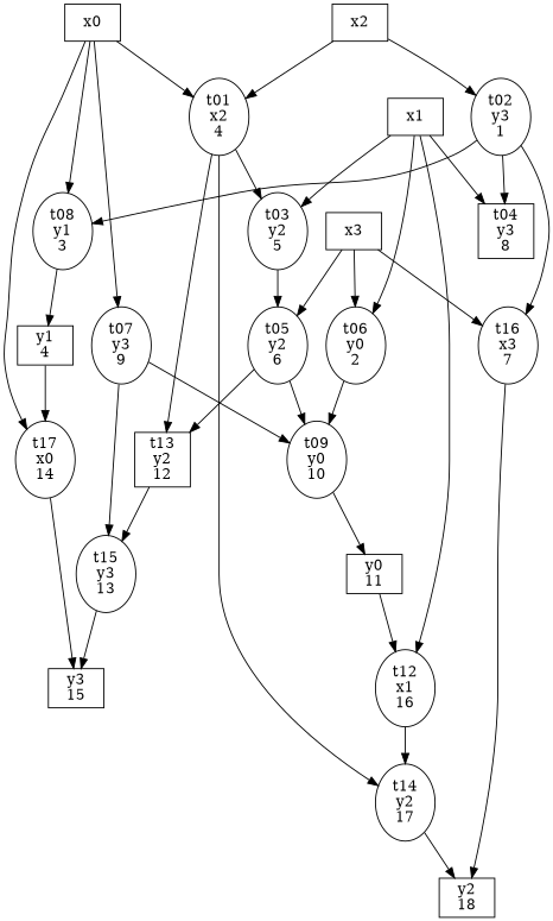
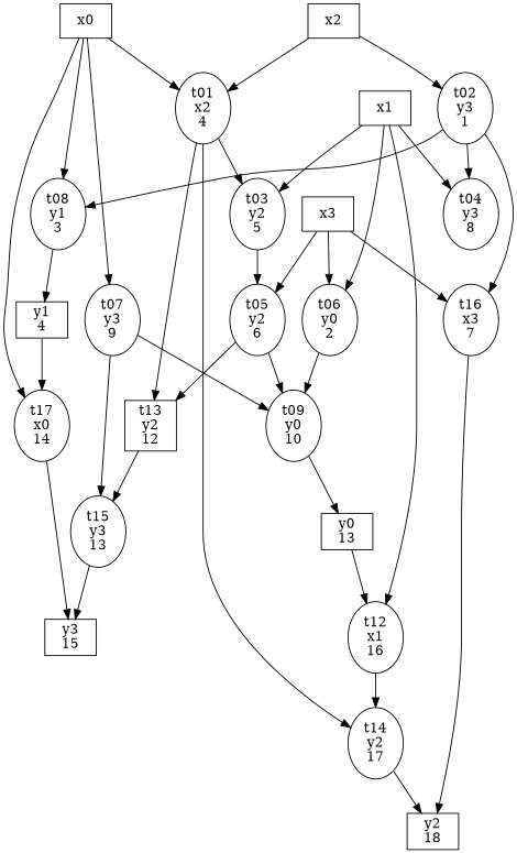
  strict digraph {
    x0 [shape=box]
    t08 [label="\N\ny1\n3"]
    t01 [label="\N\nx2\n4"]
    t07 [label="\N\ny3\n9"]
    t17 [label="\N\nx0\n14"]
    y1 [label="\N\n4" shape=box]
    t03 [label="\N\ny2\n5"]
    t13 [label="\N\ny2\n12" shape=box]
    t14 [label="\N\ny2\n17"]
    t09 [label="\N\ny0\n10"]
    t15 [label="\N\ny3\n13"]
    y3 [label="\N\n15" shape=box]
    x1 [shape=box]
    t06 [label="\N\ny0\n2"]
-   t04 [label="\N\ny3\n8" shape=box]
+   t04 [label="\N\ny3\n8"]
    t12 [label="\N\nx1\n16"]
    t05 [label="\N\ny2\n6"]
    x2 [shape=box]
    t02 [label="\N\ny3\n1"]
    t16 [label="\N\nx3\n7"]
    x3 [shape=box]
    y2 [label="\N\n18" shape=box]
-   y0 [label="\N\n11" shape=box]
+   y0 [label="\N\n13" shape=box]
    x0 -> t08
    x0 -> t01
    x0 -> t07
    x0 -> t17
    t08 -> y1
    t01 -> t03
    t01 -> t13
    t01 -> t14
    t07 -> t09
    t07 -> t15
    t17 -> y3
    y1 -> t17
    t03 -> t05
    t13 -> t15
    t14 -> y2
    t09 -> y0
    t15 -> y3
    x1 -> t03
    x1 -> t06
    x1 -> t04
    x1 -> t12
    t06 -> t09
    t12 -> t14
    t05 -> t13
    t05 -> t09
    x2 -> t01
    x2 -> t02
    t02 -> t08
    t02 -> t04
    t02 -> t16
    t16 -> y2
    x3 -> t06
    x3 -> t05
    x3 -> t16
    y0 -> t12
  }
